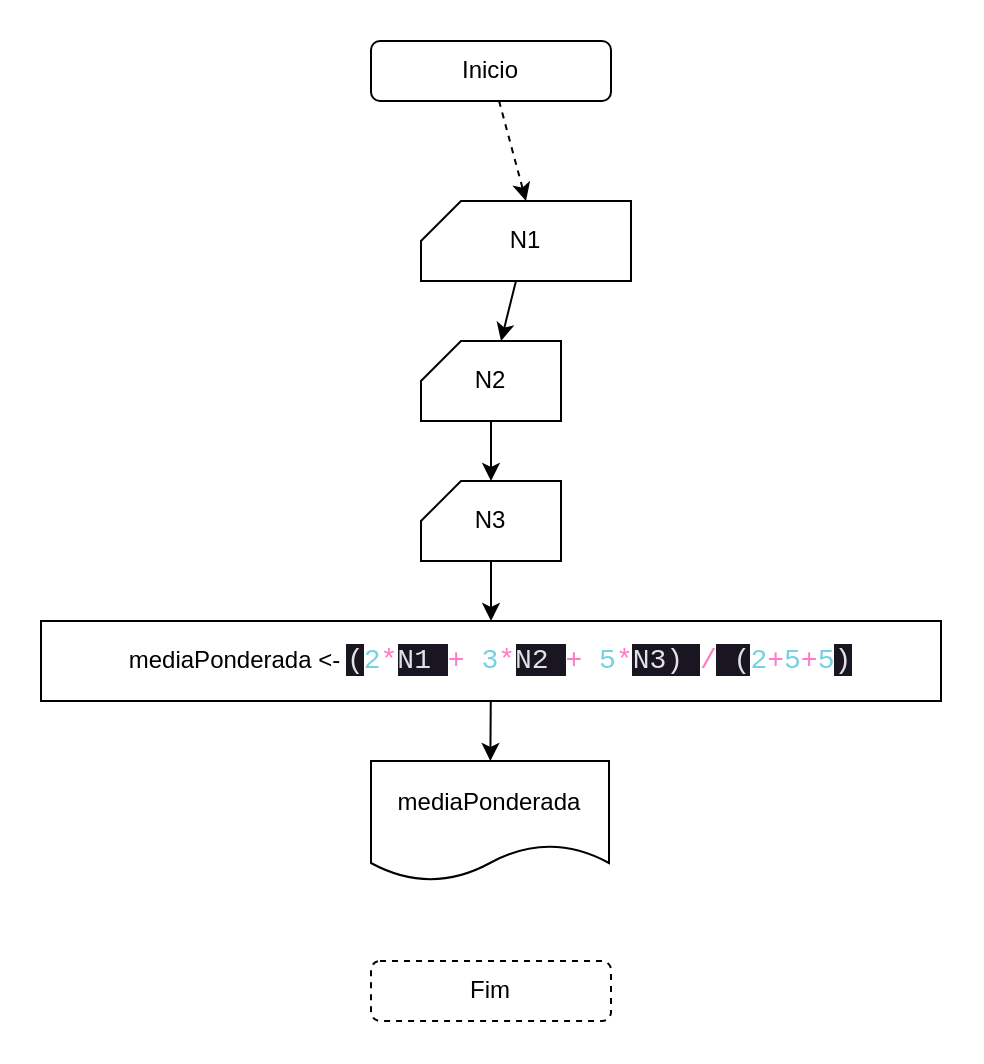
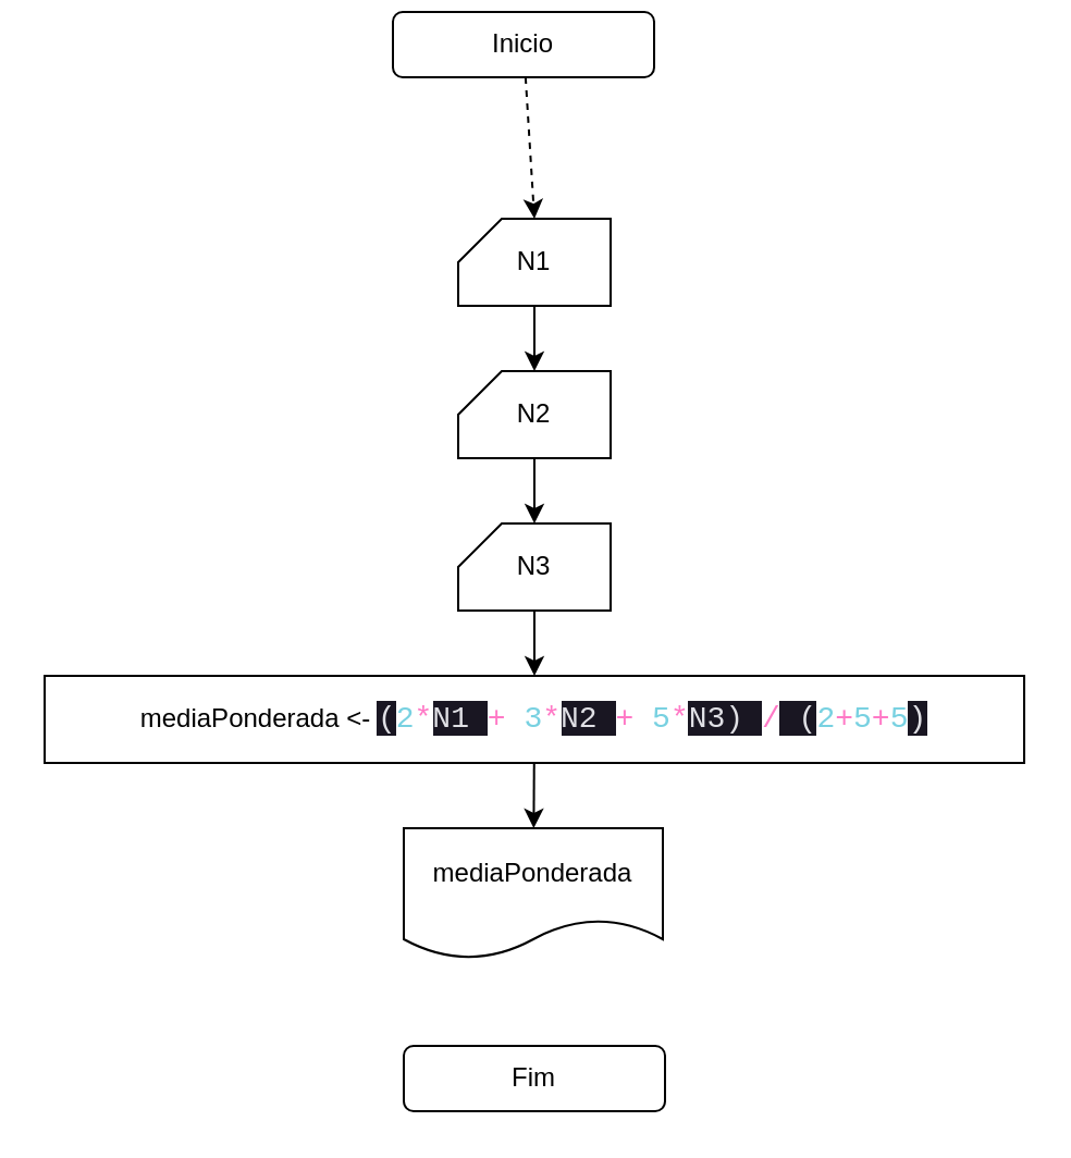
  <mxCell id="0" />
  <mxCell id="1" parent="0" />
  <mxCell id="2" style="edgeStyle=none;html=1;entryX=0.5;entryY=0;entryDx=0;entryDy=0;entryPerimeter=0;dashed=1;" edge="1" parent="1" source="3" target="5"><mxGeometry relative="1" as="geometry" /></mxCell>
- <mxCell id="3" value="Inicio" style="rounded=1;whiteSpace=wrap;html=1;" vertex="1" parent="1"><mxGeometry x="185" y="20" width="120" height="30" as="geometry" /></mxCell>
+ <mxCell id="3" value="Inicio" style="rounded=1;whiteSpace=wrap;html=1;" vertex="1" parent="1"><mxGeometry x="180" y="5" width="120" height="30" as="geometry" /></mxCell>
  <mxCell id="4" style="edgeStyle=none;html=1;" edge="1" parent="1" source="5" target="11"><mxGeometry relative="1" as="geometry" /></mxCell>
- <mxCell id="5" value="N1" style="shape=card;whiteSpace=wrap;html=1;size=20;" vertex="1" parent="1"><mxGeometry x="210" y="100" width="105" height="40" as="geometry" /></mxCell>
+ <mxCell id="5" value="N1" style="shape=card;whiteSpace=wrap;html=1;size=20;" vertex="1" parent="1"><mxGeometry x="210" y="100" width="70" height="40" as="geometry" /></mxCell>
  <mxCell id="6" style="edgeStyle=none;html=1;" edge="1" parent="1" source="7" target="8"><mxGeometry relative="1" as="geometry" /></mxCell>
  <mxCell id="7" value="mediaPonderada &amp;lt;-&amp;nbsp;&lt;span style=&quot;background-color: rgb(25, 22, 34); color: rgb(225, 225, 230); font-family: Consolas, &amp;quot;Courier New&amp;quot;, monospace; font-size: 14px;&quot;&gt;(&lt;/span&gt;&lt;span style=&quot;font-family: Consolas, &amp;quot;Courier New&amp;quot;, monospace; font-size: 14px; color: rgb(120, 209, 225);&quot;&gt;2&lt;/span&gt;&lt;span style=&quot;font-family: Consolas, &amp;quot;Courier New&amp;quot;, monospace; font-size: 14px; color: rgb(255, 121, 198);&quot;&gt;*&lt;/span&gt;&lt;span style=&quot;background-color: rgb(25, 22, 34); color: rgb(225, 225, 230); font-family: Consolas, &amp;quot;Courier New&amp;quot;, monospace; font-size: 14px;&quot;&gt;N1&amp;nbsp;&lt;/span&gt;&lt;span style=&quot;font-family: Consolas, &amp;quot;Courier New&amp;quot;, monospace; font-size: 14px; color: rgb(255, 121, 198);&quot;&gt;+&amp;nbsp;&lt;/span&gt;&lt;span style=&quot;font-family: Consolas, &amp;quot;Courier New&amp;quot;, monospace; font-size: 14px; color: rgb(120, 209, 225);&quot;&gt;3&lt;/span&gt;&lt;span style=&quot;font-family: Consolas, &amp;quot;Courier New&amp;quot;, monospace; font-size: 14px; color: rgb(255, 121, 198);&quot;&gt;*&lt;/span&gt;&lt;span style=&quot;background-color: rgb(25, 22, 34); color: rgb(225, 225, 230); font-family: Consolas, &amp;quot;Courier New&amp;quot;, monospace; font-size: 14px;&quot;&gt;N2&amp;nbsp;&lt;/span&gt;&lt;span style=&quot;font-family: Consolas, &amp;quot;Courier New&amp;quot;, monospace; font-size: 14px; color: rgb(255, 121, 198);&quot;&gt;+&amp;nbsp;&lt;/span&gt;&lt;span style=&quot;font-family: Consolas, &amp;quot;Courier New&amp;quot;, monospace; font-size: 14px; color: rgb(120, 209, 225);&quot;&gt;5&lt;/span&gt;&lt;span style=&quot;font-family: Consolas, &amp;quot;Courier New&amp;quot;, monospace; font-size: 14px; color: rgb(255, 121, 198);&quot;&gt;*&lt;/span&gt;&lt;span style=&quot;background-color: rgb(25, 22, 34); color: rgb(225, 225, 230); font-family: Consolas, &amp;quot;Courier New&amp;quot;, monospace; font-size: 14px;&quot;&gt;N3) &lt;/span&gt;&lt;span style=&quot;font-family: Consolas, &amp;quot;Courier New&amp;quot;, monospace; font-size: 14px; color: rgb(255, 121, 198);&quot;&gt;/&lt;/span&gt;&lt;span style=&quot;background-color: rgb(25, 22, 34); color: rgb(225, 225, 230); font-family: Consolas, &amp;quot;Courier New&amp;quot;, monospace; font-size: 14px;&quot;&gt; (&lt;/span&gt;&lt;span style=&quot;font-family: Consolas, &amp;quot;Courier New&amp;quot;, monospace; font-size: 14px; color: rgb(120, 209, 225);&quot;&gt;2&lt;/span&gt;&lt;span style=&quot;font-family: Consolas, &amp;quot;Courier New&amp;quot;, monospace; font-size: 14px; color: rgb(255, 121, 198);&quot;&gt;+&lt;/span&gt;&lt;span style=&quot;font-family: Consolas, &amp;quot;Courier New&amp;quot;, monospace; font-size: 14px; color: rgb(120, 209, 225);&quot;&gt;5&lt;/span&gt;&lt;span style=&quot;font-family: Consolas, &amp;quot;Courier New&amp;quot;, monospace; font-size: 14px; color: rgb(255, 121, 198);&quot;&gt;+&lt;/span&gt;&lt;span style=&quot;font-family: Consolas, &amp;quot;Courier New&amp;quot;, monospace; font-size: 14px; color: rgb(120, 209, 225);&quot;&gt;5&lt;/span&gt;&lt;span style=&quot;background-color: rgb(25, 22, 34); color: rgb(225, 225, 230); font-family: Consolas, &amp;quot;Courier New&amp;quot;, monospace; font-size: 14px;&quot;&gt;)&lt;/span&gt;" style="rounded=0;whiteSpace=wrap;html=1;" vertex="1" parent="1"><mxGeometry x="20" y="310" width="450" height="40" as="geometry" /></mxCell>
  <mxCell id="8" value="mediaPonderada" style="shape=document;whiteSpace=wrap;html=1;boundedLbl=1;" vertex="1" parent="1"><mxGeometry x="185" y="380" width="119" height="60" as="geometry" /></mxCell>
- <mxCell id="9" value="Fim" style="rounded=1;whiteSpace=wrap;html=1;dashed=1;" vertex="1" parent="1"><mxGeometry x="185" y="480" width="120" height="30" as="geometry" /></mxCell>
+ <mxCell id="9" value="Fim" style="rounded=1;whiteSpace=wrap;html=1;" vertex="1" parent="1"><mxGeometry x="185" y="480" width="120" height="30" as="geometry" /></mxCell>
  <mxCell id="10" style="edgeStyle=none;html=1;entryX=0.5;entryY=0;entryDx=0;entryDy=0;entryPerimeter=0;" edge="1" parent="1" source="11" target="13"><mxGeometry relative="1" as="geometry" /></mxCell>
  <mxCell id="11" value="N2" style="shape=card;whiteSpace=wrap;html=1;size=20;" vertex="1" parent="1"><mxGeometry x="210" y="170" width="70" height="40" as="geometry" /></mxCell>
  <mxCell id="12" style="edgeStyle=none;html=1;entryX=0.5;entryY=0;entryDx=0;entryDy=0;" edge="1" parent="1" source="13" target="7"><mxGeometry relative="1" as="geometry" /></mxCell>
  <mxCell id="13" value="N3" style="shape=card;whiteSpace=wrap;html=1;size=20;" vertex="1" parent="1"><mxGeometry x="210" y="240" width="70" height="40" as="geometry" /></mxCell>
